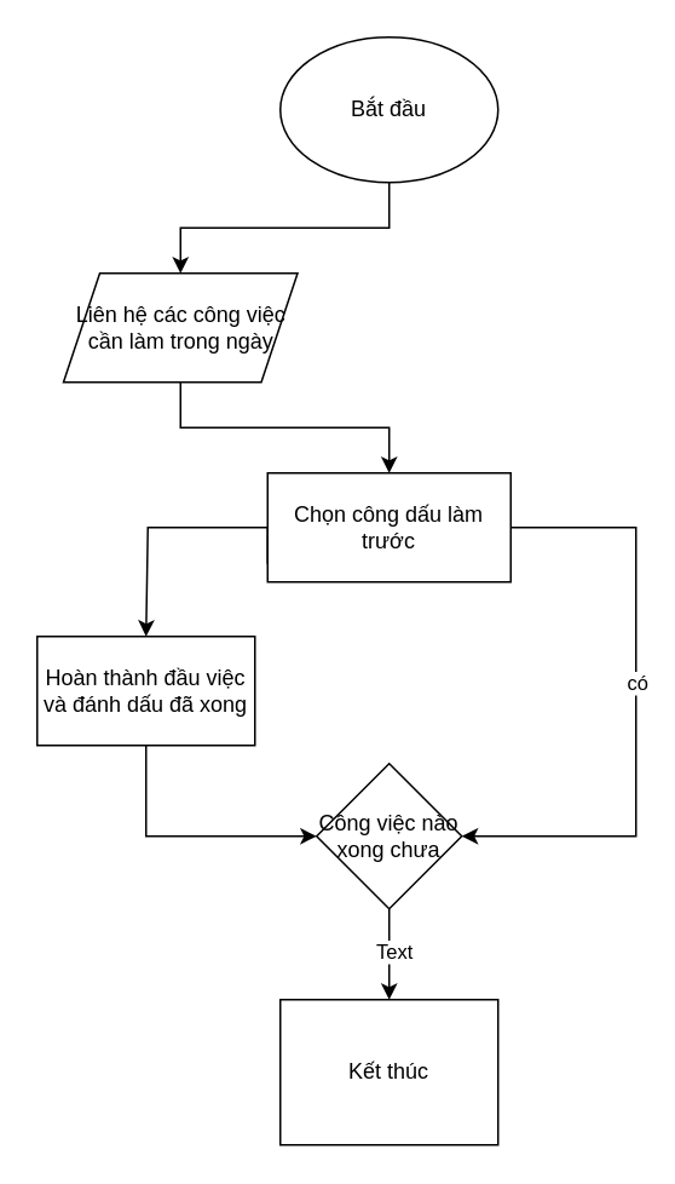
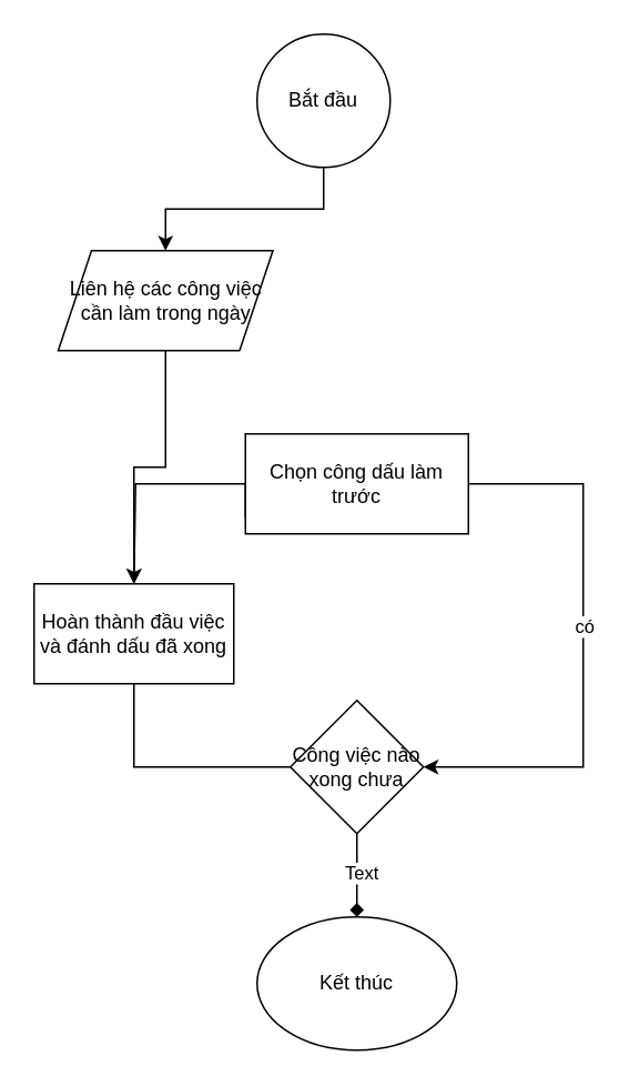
  <mxCell id="0" />
  <mxCell id="1" parent="0" />
  <mxCell id="2" value="" style="edgeStyle=orthogonalEdgeStyle;rounded=0;orthogonalLoop=1;jettySize=auto;html=1;" edge="1" parent="1" source="3" target="5"><mxGeometry relative="1" as="geometry" /></mxCell>
- <mxCell id="3" value="Bắt đầu" style="ellipse;whiteSpace=wrap;html=1;" vertex="1" parent="1"><mxGeometry x="154" y="20" width="120" height="80" as="geometry" /></mxCell>
- <mxCell id="4" value="" style="edgeStyle=orthogonalEdgeStyle;rounded=0;orthogonalLoop=1;jettySize=auto;html=1;" edge="1" parent="1" source="5" target="9"><mxGeometry relative="1" as="geometry" /></mxCell>
+ <mxCell id="3" value="Bắt đầu" style="ellipse;whiteSpace=wrap;html=1;" vertex="1" parent="1"><mxGeometry x="154" y="20" width="80" height="80" as="geometry" /></mxCell>
+ <mxCell id="4" value="" style="edgeStyle=orthogonalEdgeStyle;rounded=0;orthogonalLoop=1;jettySize=auto;html=1;" edge="1" parent="1" source="5" target="11"><mxGeometry relative="1" as="geometry" /></mxCell>
  <mxCell id="5" value="Liên hệ các công việc cần làm trong ngày" style="shape=parallelogram;perimeter=parallelogramPerimeter;whiteSpace=wrap;html=1;fixedSize=1;" vertex="1" parent="1"><mxGeometry x="34.5" y="150" width="129" height="60" as="geometry" /></mxCell>
  <mxCell id="6" style="edgeStyle=orthogonalEdgeStyle;rounded=0;orthogonalLoop=1;jettySize=auto;html=1;" edge="1" parent="1"><mxGeometry relative="1" as="geometry"><mxPoint x="80" y="350" as="targetPoint" /><mxPoint x="147" y="310" as="sourcePoint" /><Array as="points"><mxPoint x="147" y="290" /><mxPoint x="81" y="290" /></Array></mxGeometry></mxCell>
  <mxCell id="7" style="edgeStyle=orthogonalEdgeStyle;rounded=0;orthogonalLoop=1;jettySize=auto;html=1;exitX=1;exitY=0.5;exitDx=0;exitDy=0;entryX=1;entryY=0.5;entryDx=0;entryDy=0;" edge="1" parent="1" source="9" target="14"><mxGeometry relative="1" as="geometry"><Array as="points"><mxPoint x="350" y="290" /><mxPoint x="350" y="460" /></Array></mxGeometry></mxCell>
  <mxCell id="8" value="có" style="edgeLabel;html=1;align=center;verticalAlign=middle;resizable=0;points=[];" vertex="1" connectable="0" parent="7"><mxGeometry x="-0.083" relative="1" as="geometry"><mxPoint as="offset" /></mxGeometry></mxCell>
  <mxCell id="9" value="Chọn công dấu làm trước" style="whiteSpace=wrap;html=1;" vertex="1" parent="1"><mxGeometry x="147" y="260" width="134" height="60" as="geometry" /></mxCell>
- <mxCell id="10" style="edgeStyle=orthogonalEdgeStyle;rounded=0;orthogonalLoop=1;jettySize=auto;html=1;exitX=0.5;exitY=1;exitDx=0;exitDy=0;entryX=0;entryY=0.5;entryDx=0;entryDy=0;" edge="1" parent="1" source="11" target="14"><mxGeometry relative="1" as="geometry" /></mxCell>
+ <mxCell id="10" style="edgeStyle=orthogonalEdgeStyle;rounded=0;orthogonalLoop=1;jettySize=auto;html=1;exitX=0.5;exitY=1;exitDx=0;exitDy=0;entryX=0;entryY=0.5;entryDx=0;entryDy=0;endArrow=none;" edge="1" parent="1" source="11" target="14"><mxGeometry relative="1" as="geometry" /></mxCell>
  <mxCell id="11" value="Hoàn thành đầu việc và đánh dấu đã xong" style="rounded=0;whiteSpace=wrap;html=1;" vertex="1" parent="1"><mxGeometry x="20" y="350" width="120" height="60" as="geometry" /></mxCell>
- <mxCell id="12" style="edgeStyle=orthogonalEdgeStyle;rounded=0;orthogonalLoop=1;jettySize=auto;html=1;exitX=0.5;exitY=1;exitDx=0;exitDy=0;" edge="1" parent="1" source="14" target="15"><mxGeometry relative="1" as="geometry"><mxPoint x="214" y="550" as="targetPoint" /><Array as="points"><mxPoint x="214" y="510" /><mxPoint x="214" y="510" /></Array></mxGeometry></mxCell>
+ <mxCell id="12" style="edgeStyle=orthogonalEdgeStyle;rounded=0;orthogonalLoop=1;jettySize=auto;html=1;exitX=0.5;exitY=1;exitDx=0;exitDy=0;endArrow=diamond;" edge="1" parent="1" source="14" target="15"><mxGeometry relative="1" as="geometry"><mxPoint x="214" y="550" as="targetPoint" /><Array as="points"><mxPoint x="214" y="510" /><mxPoint x="214" y="510" /></Array></mxGeometry></mxCell>
  <mxCell id="13" value="Text" style="edgeLabel;html=1;align=center;verticalAlign=middle;resizable=0;points=[];" vertex="1" connectable="0" parent="12"><mxGeometry x="-0.093" y="2" relative="1" as="geometry"><mxPoint as="offset" /></mxGeometry></mxCell>
  <mxCell id="14" value="Công việc nào xong chưa" style="rhombus;whiteSpace=wrap;html=1;" vertex="1" parent="1"><mxGeometry x="174" y="420" width="80" height="80" as="geometry" /></mxCell>
- <mxCell id="15" value="Kết thúc" style="whiteSpace=wrap;html=1;rounded=0;" vertex="1" parent="1"><mxGeometry x="154" y="550" width="120" height="80" as="geometry" /></mxCell>
+ <mxCell id="15" value="Kết thúc" style="ellipse;whiteSpace=wrap;html=1;" vertex="1" parent="1"><mxGeometry x="154" y="550" width="120" height="80" as="geometry" /></mxCell>
